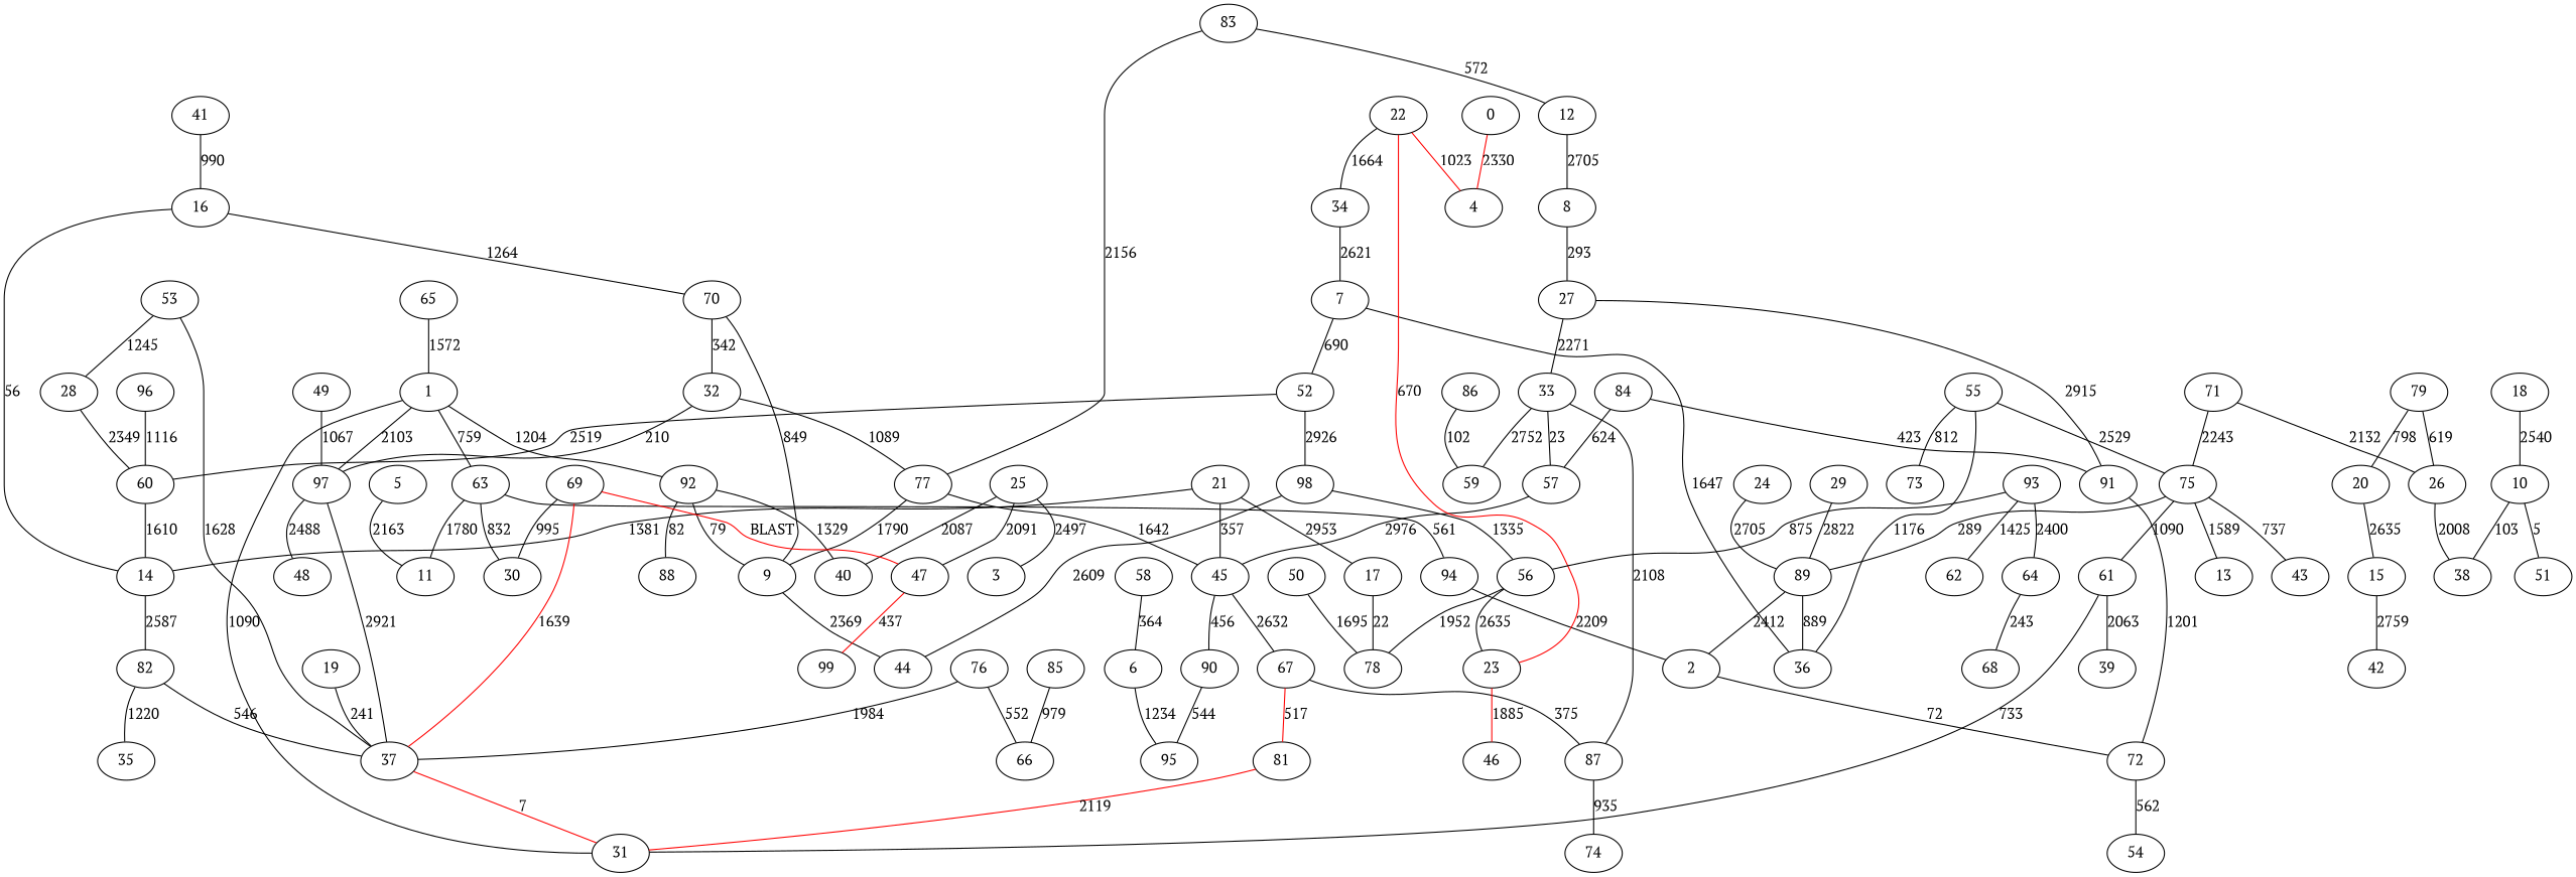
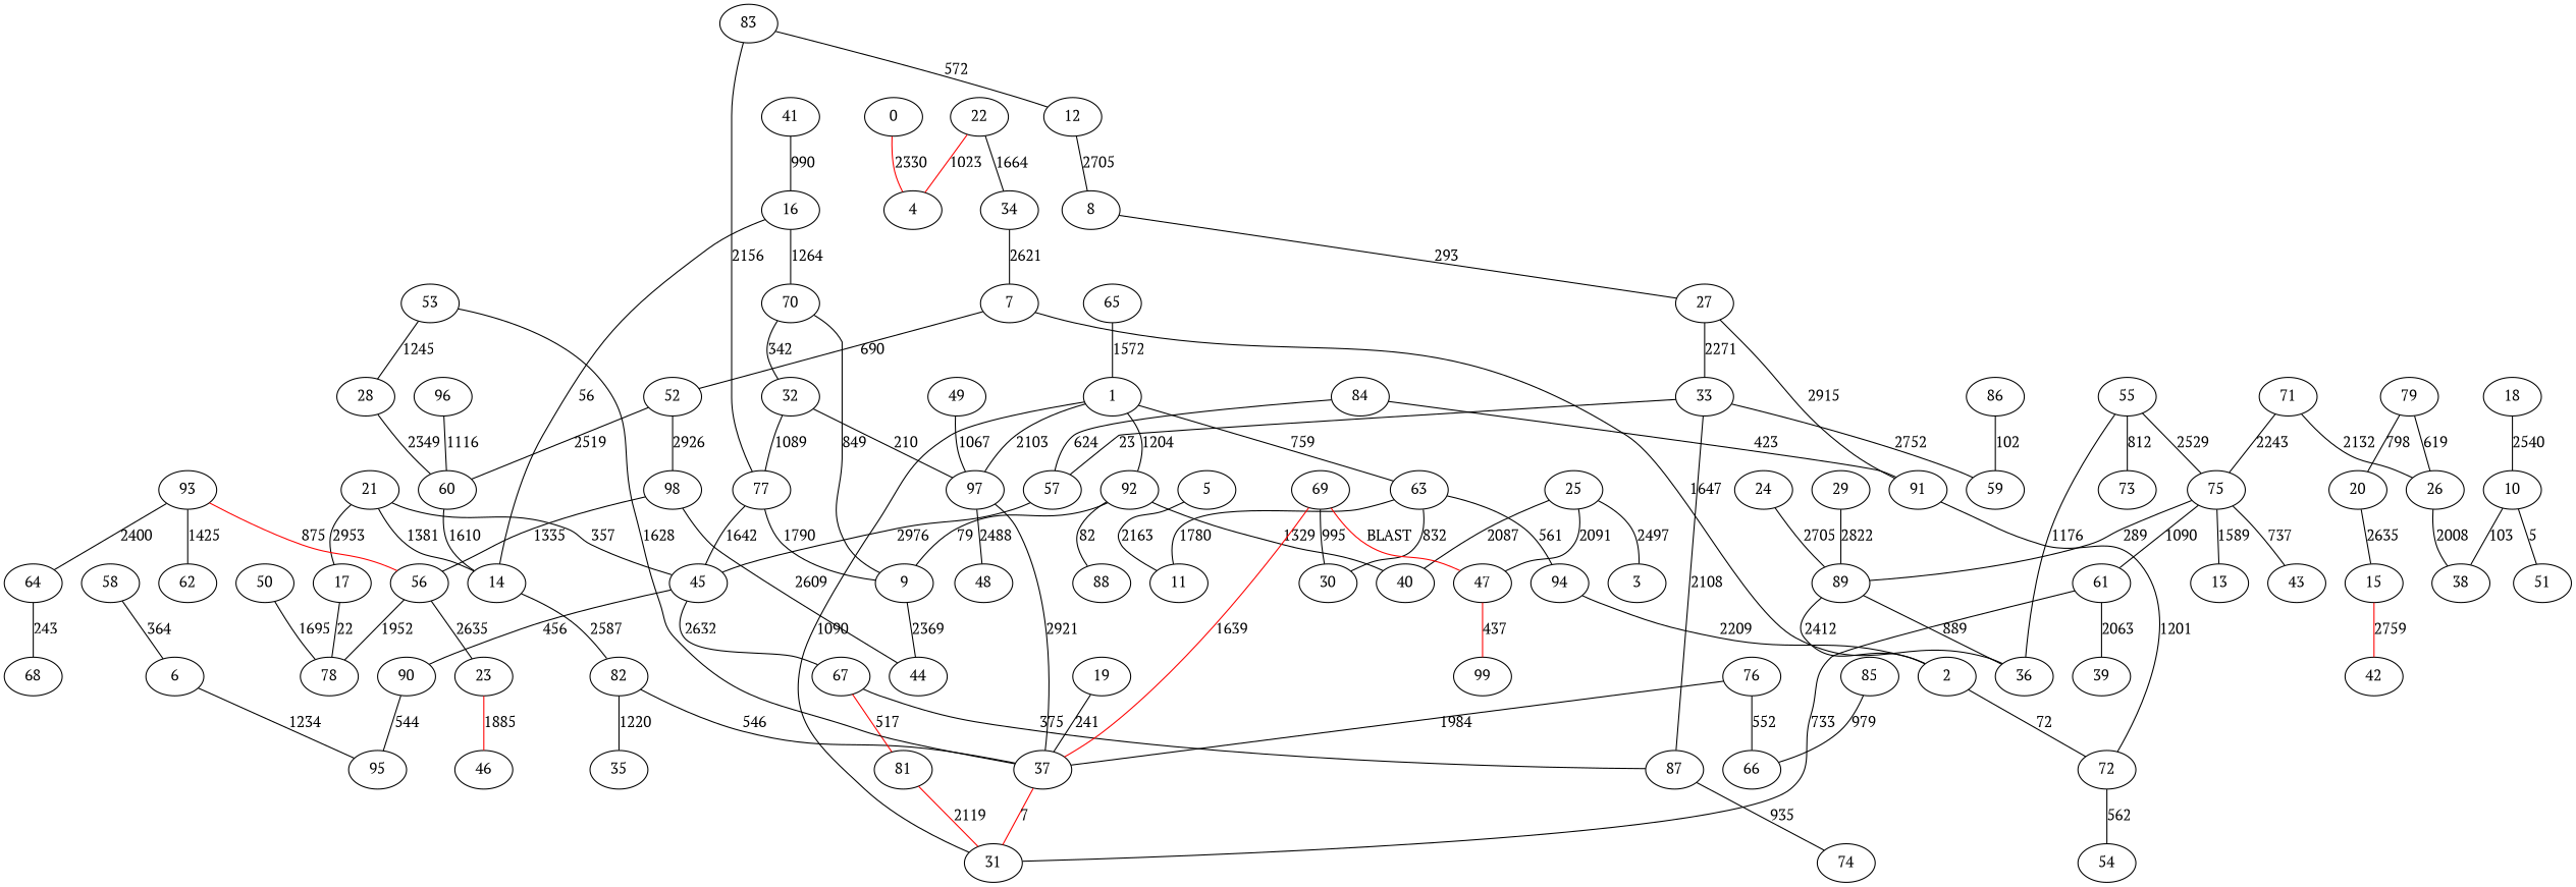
  graph {
    fontname="PT Serif"
    node [fontname="PT Serif"]
    edge [color=black fontname="PT Serif"]
    0
    4
    1
    31
    63
    92
    97
    11
    30
    94
    9
    40
    88
    37
    48
    2
    44
    72
    54
    5
    6
    95
    7
    36
    52
    60
    98
    14
    56
    8
    27
    33
    91
    57
    59
    87
    10
    51
    38
    15
    42
    12
    82
    35
    16
    70
    32
    77
    17
    78
    18
    19
    20
    21
    45
    67
    90
    81
    22
    23
    34
    46
    24
    89
    25
    3
    47
    99
    26
    74
    28
    29
    41
    49
    50
    53
    55
    73
    75
    61
    13
    43
    39
    58
    64
    68
    65
    69
    71
    76
    66
    79
    83
    84
    85
    86
    93
    62
    96
    0 -- 4 [color=red label=2330]
    1 -- 31 [label=1090]
    1 -- 63 [label=759]
    1 -- 92 [label=1204]
    1 -- 97 [label=2103]
    63 -- 11 [label=1780]
    63 -- 30 [label=832]
    63 -- 94 [label=561]
    92 -- 9 [label=79]
    92 -- 40 [label=1329]
    92 -- 88 [label=82]
    97 -- 37 [label=2921]
    97 -- 48 [label=2488]
    94 -- 2 [label=2209]
    9 -- 44 [label=2369]
    37 -- 31 [color=red label=7]
    2 -- 72 [label=72]
    72 -- 54 [label=562]
    5 -- 11 [label=2163]
    6 -- 95 [label=1234]
    7 -- 36 [label=1647]
    7 -- 52 [label=690]
    52 -- 60 [label=2519]
    52 -- 98 [label=2926]
    60 -- 14 [label=1610]
    98 -- 44 [label=2609]
    98 -- 56 [label=1335]
    14 -- 82 [label=2587]
    56 -- 78 [label=1952]
    56 -- 23 [label=2635]
    8 -- 27 [label=293]
    27 -- 33 [label=2271]
    27 -- 91 [label=2915]
    33 -- 57 [label=23]
    33 -- 59 [label=2752]
    33 -- 87 [label=2108]
    91 -- 72 [label=1201]
    57 -- 45 [label=2976]
    87 -- 74 [label=935]
    10 -- 51 [label=5]
    10 -- 38 [label=103]
-   15 -- 42 [label=2759]
+   15 -- 42 [color=red label=2759]
    12 -- 8 [label=2705]
    82 -- 37 [label=546]
    82 -- 35 [label=1220]
    16 -- 14 [label=56]
    16 -- 70 [label=1264]
    70 -- 9 [label=849]
    70 -- 32 [label=342]
    32 -- 97 [label=210]
    32 -- 77 [label=1089]
    77 -- 9 [label=1790]
    77 -- 45 [label=1642]
    17 -- 78 [label=22]
    18 -- 10 [label=2540]
    19 -- 37 [label=241]
    20 -- 15 [label=2635]
    21 -- 14 [label=1381]
    21 -- 17 [label=2953]
    21 -- 45 [label=357]
    45 -- 67 [label=2632]
    45 -- 90 [label=456]
    67 -- 87 [label=375]
    67 -- 81 [color=red label=517]
    90 -- 95 [label=544]
    81 -- 31 [color=red label=2119]
    22 -- 4 [color=red label=1023]
-   22 -- 23 [color=red label=670]
    22 -- 34 [label=1664]
    23 -- 46 [color=red label=1885]
    34 -- 7 [label=2621]
    24 -- 89 [label=2705]
    89 -- 2 [label=2412]
    89 -- 36 [label=889]
    25 -- 40 [label=2087]
    25 -- 3 [label=2497]
    25 -- 47 [label=2091]
    47 -- 99 [color=red label=437]
    26 -- 38 [label=2008]
    28 -- 60 [label=2349]
    29 -- 89 [label=2822]
    41 -- 16 [label=990]
    49 -- 97 [label=1067]
    50 -- 78 [label=1695]
    53 -- 37 [label=1628]
    53 -- 28 [label=1245]
    55 -- 36 [label=1176]
    55 -- 73 [label=812]
    55 -- 75 [label=2529]
    75 -- 89 [label=289]
    75 -- 61 [label=1090]
    75 -- 13 [label=1589]
    75 -- 43 [label=737]
    61 -- 31 [label=733]
    61 -- 39 [label=2063]
    58 -- 6 [label=364]
    64 -- 68 [label=243]
    65 -- 1 [label=1572]
    69 -- 30 [label=995]
    69 -- 37 [color=red label=1639]
    69 -- 47 [color=red label=BLAST]
    71 -- 26 [label=2132]
    71 -- 75 [label=2243]
    76 -- 37 [label=1984]
    76 -- 66 [label=552]
    79 -- 20 [label=798]
    79 -- 26 [label=619]
    83 -- 12 [label=572]
    83 -- 77 [label=2156]
    84 -- 91 [label=423]
    84 -- 57 [label=624]
    85 -- 66 [label=979]
    86 -- 59 [label=102]
-   93 -- 56 [label=875]
+   93 -- 56 [color=red label=875]
    93 -- 64 [label=2400]
    93 -- 62 [label=1425]
    96 -- 60 [label=1116]
  }
